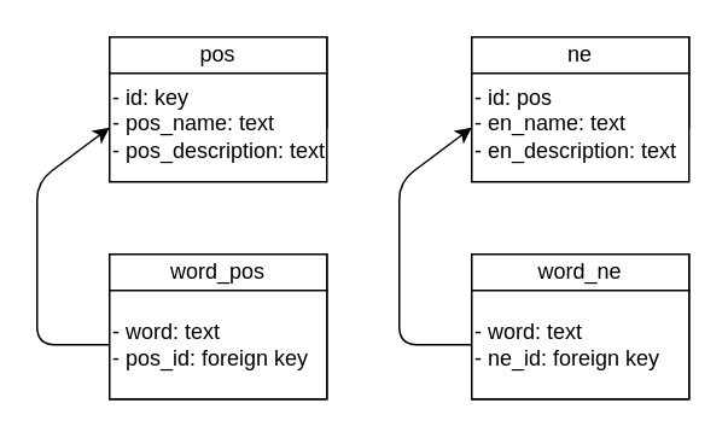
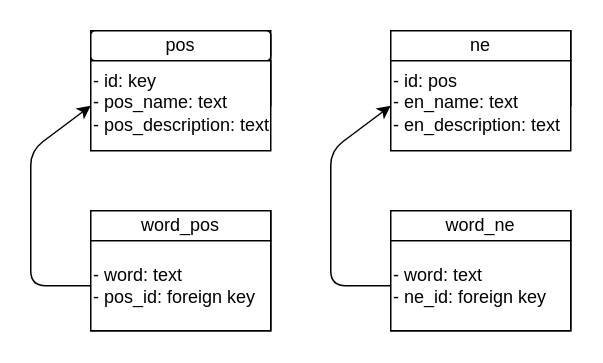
  <mxCell id="0" />
  <mxCell id="1" parent="0" />
  <mxCell id="2" value="" style="rounded=0;whiteSpace=wrap;html=1;" parent="1" vertex="1"><mxGeometry x="60" y="20" width="120" height="50" as="geometry" /></mxCell>
- <mxCell id="3" value="pos" style="rounded=0;whiteSpace=wrap;html=1;" parent="1" vertex="1"><mxGeometry x="60" y="20" width="120" height="20" as="geometry" /></mxCell>
+ <mxCell id="3" value="pos" style="whiteSpace=wrap;html=1;rounded=1;" parent="1" vertex="1"><mxGeometry x="60" y="20" width="120" height="20" as="geometry" /></mxCell>
  <mxCell id="4" value="" style="rounded=0;whiteSpace=wrap;html=1;" parent="1" vertex="1"><mxGeometry x="260" y="20" width="120" height="50" as="geometry" /></mxCell>
  <mxCell id="5" value="ne" style="rounded=0;whiteSpace=wrap;html=1;" parent="1" vertex="1"><mxGeometry x="260" y="20" width="120" height="20" as="geometry" /></mxCell>
  <mxCell id="6" value="- id: key&lt;br&gt;- pos_name: text&lt;br&gt;- pos_description: text" style="rounded=0;whiteSpace=wrap;html=1;align=left;verticalAlign=top;" parent="1" vertex="1"><mxGeometry x="60" y="40" width="120" height="60" as="geometry" /></mxCell>
  <mxCell id="7" value="- id: pos&lt;br&gt;- en_name: text&lt;br&gt;- en_description: text" style="rounded=0;whiteSpace=wrap;html=1;align=left;verticalAlign=top;" parent="1" vertex="1"><mxGeometry x="260" y="40" width="120" height="60" as="geometry" /></mxCell>
  <mxCell id="8" value="" style="rounded=0;whiteSpace=wrap;html=1;align=left;" parent="1" vertex="1"><mxGeometry x="60" y="140" width="120" height="80" as="geometry" /></mxCell>
  <mxCell id="9" value="word_pos" style="rounded=0;whiteSpace=wrap;html=1;align=center;" parent="1" vertex="1"><mxGeometry x="60" y="140" width="120" height="20" as="geometry" /></mxCell>
  <mxCell id="10" value="- word: text&lt;br&gt;- pos_id: foreign key" style="rounded=0;whiteSpace=wrap;html=1;align=left;" parent="1" vertex="1"><mxGeometry x="60" y="160" width="120" height="60" as="geometry" /></mxCell>
  <mxCell id="11" value="" style="rounded=0;whiteSpace=wrap;html=1;align=left;" parent="1" vertex="1"><mxGeometry x="260" y="140" width="120" height="80" as="geometry" /></mxCell>
  <mxCell id="12" value="word_ne" style="rounded=0;whiteSpace=wrap;html=1;align=center;" parent="1" vertex="1"><mxGeometry x="260" y="140" width="120" height="20" as="geometry" /></mxCell>
  <mxCell id="13" value="- word: text&lt;br&gt;- ne_id: foreign key" style="rounded=0;whiteSpace=wrap;html=1;align=left;" parent="1" vertex="1"><mxGeometry x="260" y="160" width="120" height="60" as="geometry" /></mxCell>
  <mxCell id="14" value="" style="endArrow=classic;html=1;exitX=0;exitY=0.5;exitDx=0;exitDy=0;entryX=0;entryY=0.5;entryDx=0;entryDy=0;" parent="1" source="13" target="7" edge="1"><mxGeometry width="50" height="50" relative="1" as="geometry"><mxPoint x="310" y="230" as="sourcePoint" /><mxPoint x="360" y="180" as="targetPoint" /><Array as="points"><mxPoint x="220" y="190" /><mxPoint x="220" y="100" /></Array></mxGeometry></mxCell>
  <mxCell id="15" value="" style="endArrow=classic;html=1;exitX=0;exitY=0.5;exitDx=0;exitDy=0;entryX=0;entryY=0.5;entryDx=0;entryDy=0;" parent="1" source="10" target="6" edge="1"><mxGeometry width="50" height="50" relative="1" as="geometry"><mxPoint x="60" y="195" as="sourcePoint" /><mxPoint x="60" y="60" as="targetPoint" /><Array as="points"><mxPoint x="20" y="190" /><mxPoint x="20" y="100" /></Array></mxGeometry></mxCell>
